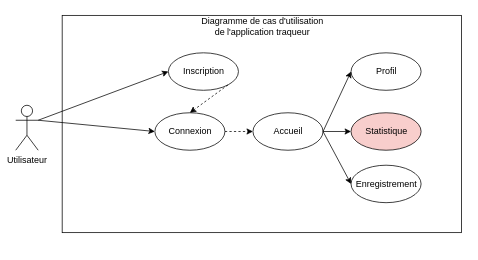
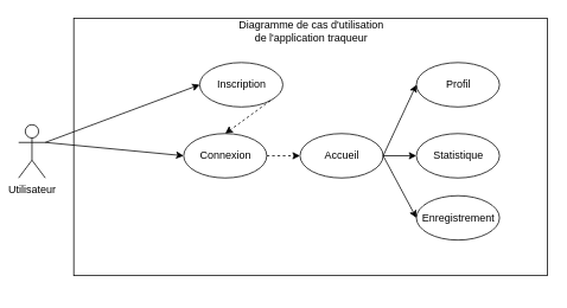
  <mxCell id="0" />
  <mxCell id="1" parent="0" />
  <mxCell id="2" value="Utilisateur" style="shape=umlActor;verticalLabelPosition=bottom;verticalAlign=top;html=1;outlineConnect=0;" vertex="1" parent="1"><mxGeometry x="20" y="140" width="30" height="60" as="geometry" /></mxCell>
  <mxCell id="3" value="" style="group" vertex="1" connectable="0" parent="1"><mxGeometry x="82" y="20" width="533" height="305" as="geometry" /></mxCell>
  <mxCell id="4" value="&lt;span style=&quot;font-size: 13px&quot;&gt;&lt;br&gt;&lt;/span&gt;" style="rounded=0;whiteSpace=wrap;html=1;align=center;" vertex="1" parent="3"><mxGeometry width="533" height="290" as="geometry" /></mxCell>
  <mxCell id="5" value="Diagramme de cas d'utilisation &lt;br&gt;de l'application traqueur" style="text;html=1;align=center;verticalAlign=middle;resizable=0;points=[];autosize=1;" vertex="1" parent="3"><mxGeometry x="176.502" width="180" height="30" as="geometry" /></mxCell>
  <mxCell id="6" value="Inscription" style="ellipse;whiteSpace=wrap;html=1;" vertex="1" parent="3"><mxGeometry x="141.754" y="50" width="93.509" height="50" as="geometry" /></mxCell>
  <mxCell id="7" value="Connexion" style="ellipse;whiteSpace=wrap;html=1;" vertex="1" parent="3"><mxGeometry x="123.714" y="130" width="93.509" height="50" as="geometry" /></mxCell>
  <mxCell id="8" value="" style="html=1;labelBackgroundColor=#ffffff;startArrow=none;startFill=0;startSize=6;endArrow=classic;endFill=1;endSize=6;jettySize=auto;orthogonalLoop=1;strokeWidth=1;dashed=1;fontSize=14;exitX=1;exitY=1;exitDx=0;exitDy=0;entryX=0.5;entryY=0;entryDx=0;entryDy=0;" edge="1" parent="3" source="6" target="7"><mxGeometry width="60" height="60" relative="1" as="geometry"><mxPoint x="151.767" y="90" as="sourcePoint" /><mxPoint x="329.433" y="80" as="targetPoint" /></mxGeometry></mxCell>
  <mxCell id="9" value="Accueil" style="ellipse;whiteSpace=wrap;html=1;" vertex="1" parent="3"><mxGeometry x="254.626" y="130" width="93.509" height="50" as="geometry" /></mxCell>
  <mxCell id="10" value="" style="html=1;labelBackgroundColor=#ffffff;startArrow=none;startFill=0;startSize=6;endArrow=classic;endFill=1;endSize=6;jettySize=auto;orthogonalLoop=1;strokeWidth=1;dashed=1;fontSize=14;exitX=1;exitY=0.5;exitDx=0;exitDy=0;entryX=0;entryY=0.5;entryDx=0;entryDy=0;" edge="1" parent="3" source="7" target="9"><mxGeometry width="60" height="60" relative="1" as="geometry"><mxPoint x="161.118" y="100" as="sourcePoint" /><mxPoint x="179.819" y="140" as="targetPoint" /></mxGeometry></mxCell>
  <mxCell id="11" value="Profil" style="ellipse;whiteSpace=wrap;html=1;" vertex="1" parent="3"><mxGeometry x="385.539" y="50" width="93.509" height="50" as="geometry" /></mxCell>
  <mxCell id="12" value="" style="endArrow=classic;html=1;exitX=1;exitY=0.5;exitDx=0;exitDy=0;entryX=0;entryY=0.5;entryDx=0;entryDy=0;" edge="1" parent="3" source="9" target="11"><mxGeometry width="50" height="50" relative="1" as="geometry"><mxPoint x="20.854" y="150" as="sourcePoint" /><mxPoint x="114.363" y="75" as="targetPoint" /></mxGeometry></mxCell>
- <mxCell id="13" value="Statistique" style="ellipse;whiteSpace=wrap;html=1;fillColor=#f8cecc;" vertex="1" parent="3"><mxGeometry x="385.539" y="130" width="93.509" height="50" as="geometry" /></mxCell>
+ <mxCell id="13" value="Statistique" style="ellipse;whiteSpace=wrap;html=1;" vertex="1" parent="3"><mxGeometry x="385.539" y="130" width="93.509" height="50" as="geometry" /></mxCell>
  <mxCell id="14" value="" style="endArrow=classic;html=1;exitX=1;exitY=0.5;exitDx=0;exitDy=0;entryX=0;entryY=0.5;entryDx=0;entryDy=0;" edge="1" parent="3" source="9" target="13"><mxGeometry width="50" height="50" relative="1" as="geometry"><mxPoint x="357.486" y="165" as="sourcePoint" /><mxPoint x="394.89" y="75" as="targetPoint" /></mxGeometry></mxCell>
  <mxCell id="15" value="Enregistrement" style="ellipse;whiteSpace=wrap;html=1;" vertex="1" parent="3"><mxGeometry x="385.539" y="200" width="93.509" height="50" as="geometry" /></mxCell>
  <mxCell id="16" value="" style="endArrow=classic;html=1;exitX=1;exitY=0.5;exitDx=0;exitDy=0;entryX=0;entryY=0.5;entryDx=0;entryDy=0;" edge="1" parent="3" target="15" source="9"><mxGeometry width="50" height="50" relative="1" as="geometry"><mxPoint x="348.135" y="285" as="sourcePoint" /><mxPoint x="-125.954" y="45" as="targetPoint" /></mxGeometry></mxCell>
  <mxCell id="17" value="" style="endArrow=classic;html=1;exitX=1;exitY=0.333;exitDx=0;exitDy=0;exitPerimeter=0;entryX=0;entryY=0.5;entryDx=0;entryDy=0;" edge="1" parent="1" source="2" target="6"><mxGeometry width="50" height="50" relative="1" as="geometry"><mxPoint x="325" y="180" as="sourcePoint" /><mxPoint x="375" y="130" as="targetPoint" /></mxGeometry></mxCell>
  <mxCell id="18" value="" style="endArrow=classic;html=1;exitX=1;exitY=0.333;exitDx=0;exitDy=0;exitPerimeter=0;entryX=0;entryY=0.5;entryDx=0;entryDy=0;" edge="1" parent="1" source="2" target="7"><mxGeometry width="50" height="50" relative="1" as="geometry"><mxPoint x="35" y="170" as="sourcePoint" /><mxPoint x="155" y="125" as="targetPoint" /></mxGeometry></mxCell>
